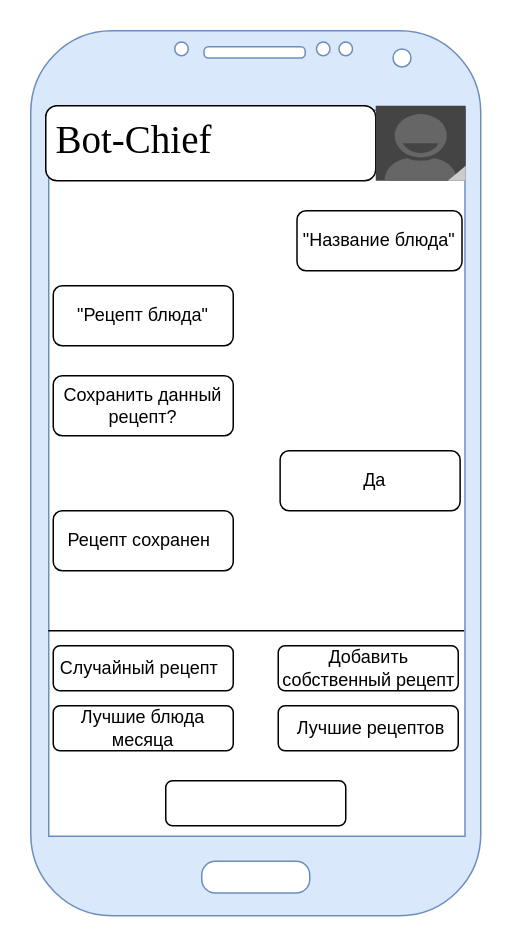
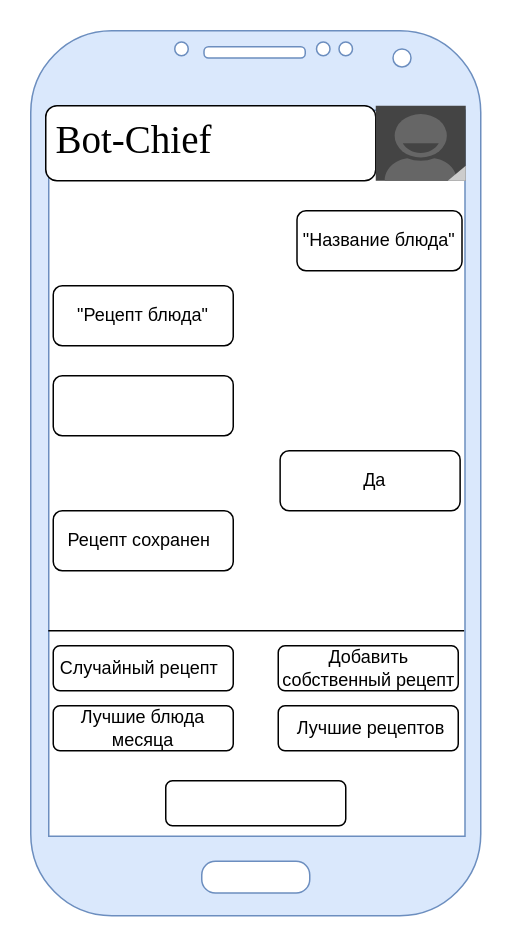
  <mxCell id="0" />
  <mxCell id="1" parent="0" />
  <mxCell id="2" value="" style="verticalLabelPosition=bottom;verticalAlign=top;html=1;shadow=0;dashed=0;strokeWidth=1;shape=mxgraph.android.phone2;fillColor=#dae8fc;strokeColor=#6c8ebf;" vertex="1" parent="1"><mxGeometry x="20" y="20" width="300" height="590" as="geometry" /></mxCell>
  <mxCell id="3" value="" style="rounded=1;whiteSpace=wrap;html=1;" vertex="1" parent="1"><mxGeometry x="30" y="70" width="220" height="50" as="geometry" /></mxCell>
  <mxCell id="4" value="&lt;p&gt;&lt;font style=&quot;font-size: 26px&quot; face=&quot;Times New Roman&quot;&gt;Bot-Chief&lt;/font&gt;&lt;/p&gt;" style="text;html=1;strokeColor=none;fillColor=none;align=left;verticalAlign=middle;whiteSpace=wrap;rounded=0;" vertex="1" parent="1"><mxGeometry x="35" y="75" width="215" height="35" as="geometry" /></mxCell>
  <mxCell id="5" value="" style="verticalLabelPosition=bottom;verticalAlign=top;html=1;shadow=0;dashed=0;strokeWidth=1;shape=mxgraph.android.contact_badge_normal;" vertex="1" parent="1"><mxGeometry x="250" y="70" width="60" height="50" as="geometry" /></mxCell>
  <mxCell id="6" value="" style="rounded=1;whiteSpace=wrap;html=1;" vertex="1" parent="1"><mxGeometry x="197.5" y="140" width="110" height="40" as="geometry" /></mxCell>
  <mxCell id="7" value="&quot;Название блюда&quot;" style="text;html=1;strokeColor=none;fillColor=none;align=center;verticalAlign=middle;whiteSpace=wrap;rounded=0;" vertex="1" parent="1"><mxGeometry x="200" y="145" width="105" height="30" as="geometry" /></mxCell>
  <mxCell id="8" value="" style="rounded=1;whiteSpace=wrap;html=1;" vertex="1" parent="1"><mxGeometry x="35" y="190" width="120" height="40" as="geometry" /></mxCell>
  <mxCell id="9" value="&quot;Рецепт блюда&quot;" style="text;html=1;strokeColor=none;fillColor=none;align=center;verticalAlign=middle;whiteSpace=wrap;rounded=0;" vertex="1" parent="1"><mxGeometry x="40" y="195" width="110" height="30" as="geometry" /></mxCell>
  <mxCell id="10" value="" style="endArrow=none;html=1;exitX=0.039;exitY=0.678;exitDx=0;exitDy=0;exitPerimeter=0;entryX=0.963;entryY=0.678;entryDx=0;entryDy=0;entryPerimeter=0;" edge="1" parent="1" source="2" target="2"><mxGeometry width="50" height="50" relative="1" as="geometry"><mxPoint x="110" y="470" as="sourcePoint" /><mxPoint x="310" y="419" as="targetPoint" /></mxGeometry></mxCell>
  <mxCell id="11" value="" style="rounded=1;whiteSpace=wrap;html=1;" vertex="1" parent="1"><mxGeometry x="35" y="430" width="120" height="30" as="geometry" /></mxCell>
  <mxCell id="12" value="Случайный рецепт" style="text;html=1;strokeColor=none;fillColor=none;align=center;verticalAlign=middle;whiteSpace=wrap;rounded=0;" vertex="1" parent="1"><mxGeometry x="35" y="435" width="115" height="20" as="geometry" /></mxCell>
  <mxCell id="13" value="" style="rounded=1;whiteSpace=wrap;html=1;" vertex="1" parent="1"><mxGeometry x="35" y="470" width="120" height="30" as="geometry" /></mxCell>
  <mxCell id="14" value="Лучшие блюда месяца" style="text;html=1;strokeColor=none;fillColor=none;align=center;verticalAlign=middle;whiteSpace=wrap;rounded=0;" vertex="1" parent="1"><mxGeometry x="40" y="475" width="110" height="20" as="geometry" /></mxCell>
  <mxCell id="15" value="" style="rounded=1;whiteSpace=wrap;html=1;" vertex="1" parent="1"><mxGeometry x="185" y="430" width="120" height="30" as="geometry" /></mxCell>
  <mxCell id="16" value="&lt;div&gt;&lt;span&gt;Добавить собственный рецепт&lt;/span&gt;&lt;/div&gt;" style="text;html=1;strokeColor=none;fillColor=none;align=center;verticalAlign=middle;whiteSpace=wrap;rounded=0;" vertex="1" parent="1"><mxGeometry x="182.5" y="435" width="125" height="20" as="geometry" /></mxCell>
  <mxCell id="17" value="" style="rounded=1;whiteSpace=wrap;html=1;" vertex="1" parent="1"><mxGeometry x="185" y="470" width="120" height="30" as="geometry" /></mxCell>
  <mxCell id="18" value="Лучшие рецептов" style="text;html=1;strokeColor=none;fillColor=none;align=center;verticalAlign=middle;whiteSpace=wrap;rounded=0;" vertex="1" parent="1"><mxGeometry x="187.5" y="475" width="117.5" height="20" as="geometry" /></mxCell>
  <mxCell id="19" value="" style="rounded=1;whiteSpace=wrap;html=1;" vertex="1" parent="1"><mxGeometry x="110" y="520" width="120" height="30" as="geometry" /></mxCell>
  <mxCell id="20" value="" style="rounded=1;whiteSpace=wrap;html=1;" vertex="1" parent="1"><mxGeometry x="35" y="250" width="120" height="40" as="geometry" /></mxCell>
- <mxCell id="21" value="Сохранить данный рецепт?" style="text;html=1;strokeColor=none;fillColor=none;align=center;verticalAlign=middle;whiteSpace=wrap;rounded=0;" vertex="1" parent="1"><mxGeometry x="40" y="260" width="110" height="20" as="geometry" /></mxCell>
  <mxCell id="22" value="" style="rounded=1;whiteSpace=wrap;html=1;" vertex="1" parent="1"><mxGeometry x="186.25" y="300" width="120" height="40" as="geometry" /></mxCell>
  <mxCell id="23" value="Да" style="text;html=1;strokeColor=none;fillColor=none;align=center;verticalAlign=middle;whiteSpace=wrap;rounded=0;" vertex="1" parent="1"><mxGeometry x="187.5" y="310" width="122.5" height="20" as="geometry" /></mxCell>
  <mxCell id="24" value="" style="rounded=1;whiteSpace=wrap;html=1;" vertex="1" parent="1"><mxGeometry x="35" y="340" width="120" height="40" as="geometry" /></mxCell>
  <mxCell id="25" value="Рецепт сохранен" style="text;html=1;strokeColor=none;fillColor=none;align=center;verticalAlign=middle;whiteSpace=wrap;rounded=0;" vertex="1" parent="1"><mxGeometry x="35" y="350" width="115" height="20" as="geometry" /></mxCell>
